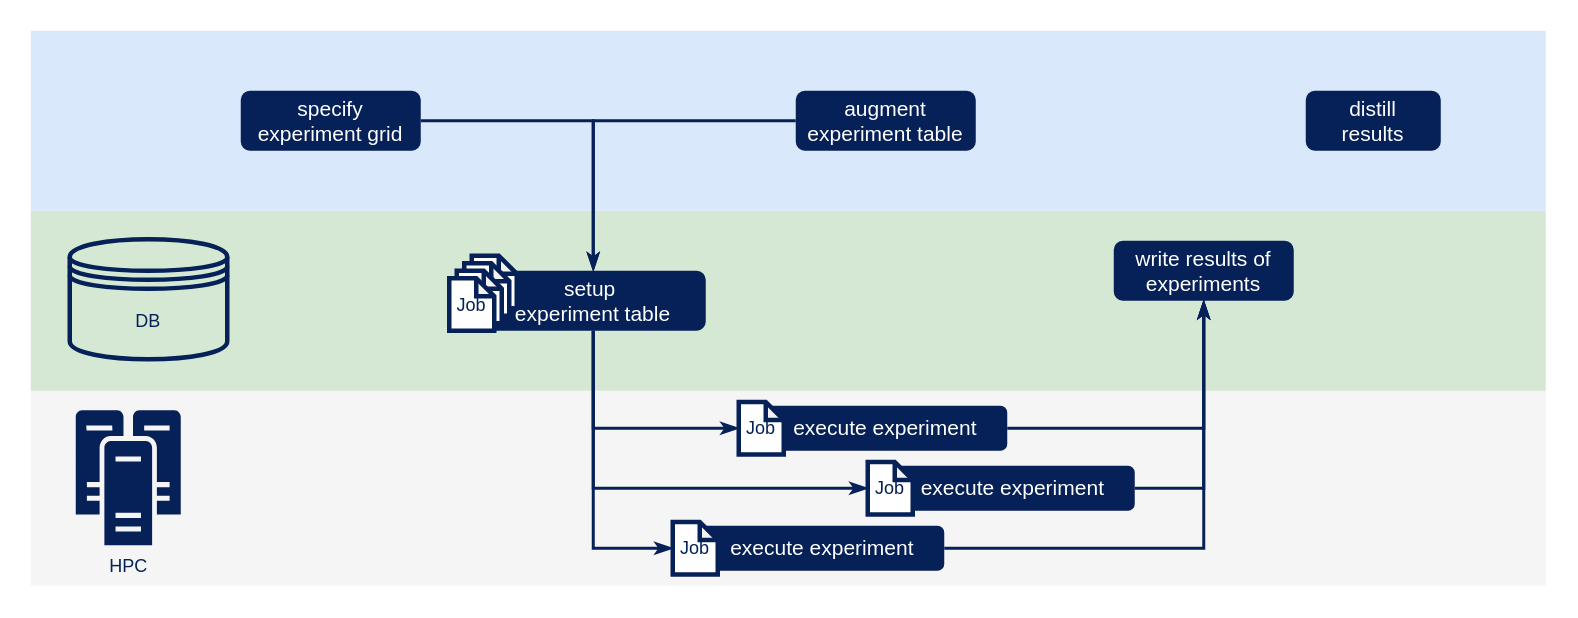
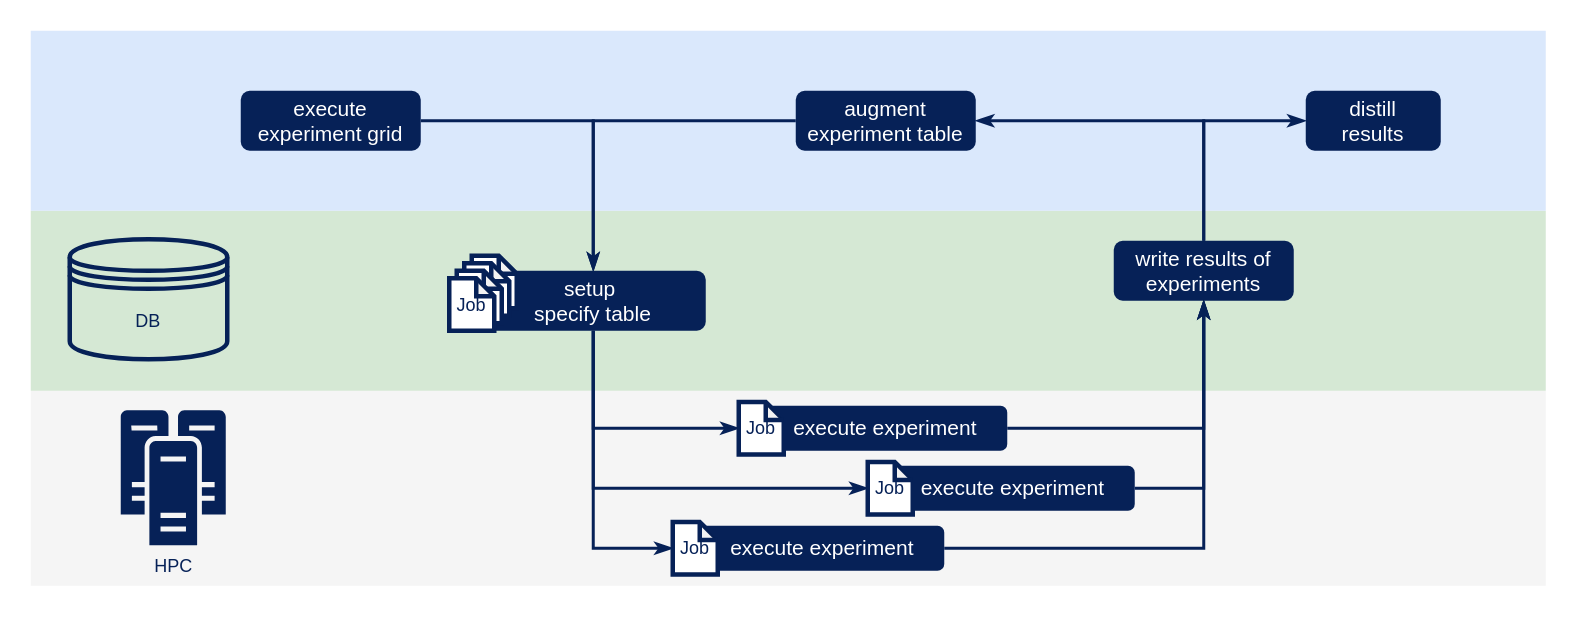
  <mxCell id="0" />
  <mxCell id="1" parent="0" />
  <mxCell id="2" value="" style="rounded=0;whiteSpace=wrap;html=1;strokeColor=none;strokeWidth=3;fillColor=#f5f5f5;fontColor=#333333;" parent="1" vertex="1"><mxGeometry x="20" y="260" width="1010" height="130" as="geometry" /></mxCell>
  <mxCell id="3" value="" style="rounded=0;whiteSpace=wrap;html=1;strokeColor=none;strokeWidth=3;fillColor=#d5e8d4;" parent="1" vertex="1"><mxGeometry x="20" y="140" width="1010" height="120" as="geometry" /></mxCell>
  <mxCell id="4" value="" style="rounded=0;whiteSpace=wrap;html=1;strokeColor=none;strokeWidth=3;fillColor=#dae8fc;" parent="1" vertex="1"><mxGeometry x="20" y="20" width="1010" height="120" as="geometry" /></mxCell>
  <mxCell id="5" value="DB" style="shape=datastore;whiteSpace=wrap;html=1;strokeWidth=3;strokeColor=#062157;fontColor=#062157;fillColor=#D5E8D4;" parent="1" vertex="1"><mxGeometry x="46" y="159" width="105" height="80" as="geometry" /></mxCell>
- <mxCell id="6" value="HPC" style="sketch=0;pointerEvents=1;shadow=0;dashed=0;html=1;strokeColor=none;fillColor=#062157;labelPosition=center;verticalLabelPosition=bottom;verticalAlign=top;outlineConnect=0;align=center;shape=mxgraph.office.servers.cluster_server;fontColor=#062157;" parent="1" vertex="1"><mxGeometry x="50" y="273" width="70" height="90" as="geometry" /></mxCell>
+ <mxCell id="6" value="HPC" style="sketch=0;pointerEvents=1;shadow=0;dashed=0;html=1;strokeColor=none;fillColor=#062157;labelPosition=center;verticalLabelPosition=bottom;verticalAlign=top;outlineConnect=0;align=center;shape=mxgraph.office.servers.cluster_server;fontColor=#062157;" parent="1" vertex="1"><mxGeometry x="80" y="273" width="70" height="90" as="geometry" /></mxCell>
  <mxCell id="7" style="edgeStyle=orthogonalEdgeStyle;rounded=0;orthogonalLoop=1;jettySize=auto;html=1;exitX=1;exitY=0.5;exitDx=0;exitDy=0;fontColor=#FFFFFF;strokeColor=#062157;strokeWidth=2;endArrow=classicThin;endFill=1;" parent="1" source="8" target="15" edge="1"><mxGeometry relative="1" as="geometry" /></mxCell>
- <mxCell id="8" value="specify &lt;br style=&quot;font-size: 14px;&quot;&gt;experiment grid" style="rounded=1;whiteSpace=wrap;html=1;strokeWidth=3;fillColor=#062157;strokeColor=none;fontColor=#FFFFFF;fontSize=14;" parent="1" vertex="1"><mxGeometry x="160" y="60" width="120" height="40" as="geometry" /></mxCell>
+ <mxCell id="8" value="execute &lt;br style=&quot;font-size: 14px;&quot;&gt;experiment grid" style="rounded=1;whiteSpace=wrap;html=1;strokeWidth=3;fillColor=#062157;strokeColor=none;fontColor=#FFFFFF;fontSize=14;" parent="1" vertex="1"><mxGeometry x="160" y="60" width="120" height="40" as="geometry" /></mxCell>
  <mxCell id="9" style="edgeStyle=orthogonalEdgeStyle;rounded=0;orthogonalLoop=1;jettySize=auto;html=1;exitX=0;exitY=0.5;exitDx=0;exitDy=0;entryX=0.5;entryY=0;entryDx=0;entryDy=0;fontColor=#FFFFFF;endArrow=classicThin;endFill=1;strokeColor=#062157;strokeWidth=2;" parent="1" source="10" target="15" edge="1"><mxGeometry relative="1" as="geometry" /></mxCell>
  <mxCell id="10" value="augment &lt;br style=&quot;font-size: 14px;&quot;&gt;experiment table" style="rounded=1;whiteSpace=wrap;html=1;strokeWidth=3;fillColor=#062157;strokeColor=none;fontColor=#FFFFFF;fontSize=14;" parent="1" vertex="1"><mxGeometry x="530" y="60" width="120" height="40" as="geometry" /></mxCell>
  <mxCell id="11" value="distill&lt;br style=&quot;font-size: 14px;&quot;&gt;results" style="rounded=1;whiteSpace=wrap;html=1;strokeWidth=3;fillColor=#062157;strokeColor=none;fontColor=#FFFFFF;fontSize=14;" parent="1" vertex="1"><mxGeometry x="870" y="60" width="90" height="40" as="geometry" /></mxCell>
  <mxCell id="12" style="edgeStyle=orthogonalEdgeStyle;rounded=0;orthogonalLoop=1;jettySize=auto;html=1;exitX=0.5;exitY=1;exitDx=0;exitDy=0;entryX=0;entryY=0.5;entryDx=0;entryDy=0;fontColor=#FFFFFF;endArrow=classicThin;endFill=1;strokeColor=#062157;strokeWidth=2;entryPerimeter=0;" parent="1" source="15" target="25" edge="1"><mxGeometry relative="1" as="geometry"><mxPoint x="453" y="285" as="targetPoint" /></mxGeometry></mxCell>
  <mxCell id="13" style="edgeStyle=orthogonalEdgeStyle;rounded=0;orthogonalLoop=1;jettySize=auto;html=1;exitX=0.5;exitY=1;exitDx=0;exitDy=0;entryX=0;entryY=0.5;entryDx=0;entryDy=0;fontColor=#FFFFFF;endArrow=classicThin;endFill=1;strokeColor=#062157;strokeWidth=2;entryPerimeter=0;" parent="1" source="15" target="26" edge="1"><mxGeometry relative="1" as="geometry" /></mxCell>
  <mxCell id="14" style="edgeStyle=orthogonalEdgeStyle;rounded=0;orthogonalLoop=1;jettySize=auto;html=1;exitX=0.5;exitY=1;exitDx=0;exitDy=0;entryX=0;entryY=0.5;entryDx=0;entryDy=0;fontColor=#FFFFFF;endArrow=classicThin;endFill=1;strokeColor=#062157;strokeWidth=2;entryPerimeter=0;" parent="1" source="15" target="27" edge="1"><mxGeometry relative="1" as="geometry"><mxPoint x="415" y="365" as="targetPoint" /></mxGeometry></mxCell>
- <mxCell id="15" value="setup&amp;nbsp;&lt;br style=&quot;font-size: 14px;&quot;&gt;experiment table" style="rounded=1;whiteSpace=wrap;html=1;strokeWidth=3;fillColor=#062157;strokeColor=none;fontColor=#FFFFFF;fontSize=14;" parent="1" vertex="1"><mxGeometry x="320" y="180" width="150" height="40" as="geometry" /></mxCell>
+ <mxCell id="15" value="setup&amp;nbsp;&lt;br style=&quot;font-size: 14px;&quot;&gt;specify table" style="rounded=1;whiteSpace=wrap;html=1;strokeWidth=3;fillColor=#062157;strokeColor=none;fontColor=#FFFFFF;fontSize=14;" parent="1" vertex="1"><mxGeometry x="320" y="180" width="150" height="40" as="geometry" /></mxCell>
+ <mxCell id="16" style="edgeStyle=orthogonalEdgeStyle;rounded=0;orthogonalLoop=1;jettySize=auto;html=1;exitX=0.5;exitY=0;exitDx=0;exitDy=0;entryX=0;entryY=0.5;entryDx=0;entryDy=0;fontColor=#FFFFFF;endArrow=classicThin;endFill=1;strokeColor=#062157;strokeWidth=2;" parent="1" source="18" target="11" edge="1"><mxGeometry relative="1" as="geometry"><Array as="points"><mxPoint x="802" y="80" /></Array></mxGeometry></mxCell>
+ <mxCell id="17" style="edgeStyle=orthogonalEdgeStyle;rounded=0;orthogonalLoop=1;jettySize=auto;html=1;exitX=0.5;exitY=0;exitDx=0;exitDy=0;entryX=1;entryY=0.5;entryDx=0;entryDy=0;fontColor=#FFFFFF;endArrow=classicThin;endFill=1;strokeColor=#062157;strokeWidth=2;" parent="1" source="18" target="10" edge="1"><mxGeometry relative="1" as="geometry" /></mxCell>
  <mxCell id="18" value="write results of&lt;br style=&quot;font-size: 14px;&quot;&gt;experiments" style="rounded=1;whiteSpace=wrap;html=1;strokeWidth=3;fillColor=#062157;strokeColor=none;fontColor=#FFFFFF;fontSize=14;" parent="1" vertex="1"><mxGeometry x="742" y="160" width="120" height="40" as="geometry" /></mxCell>
  <mxCell id="19" style="edgeStyle=orthogonalEdgeStyle;rounded=0;orthogonalLoop=1;jettySize=auto;html=1;exitX=1;exitY=0.5;exitDx=0;exitDy=0;entryX=0.5;entryY=1;entryDx=0;entryDy=0;fontColor=#FFFFFF;endArrow=classicThin;endFill=1;strokeColor=#062157;strokeWidth=2;" parent="1" source="20" target="18" edge="1"><mxGeometry relative="1" as="geometry" /></mxCell>
  <mxCell id="20" value="&amp;nbsp; execute experiment" style="rounded=1;whiteSpace=wrap;html=1;strokeWidth=3;fillColor=#062157;strokeColor=none;fontColor=#FFFFFF;align=center;fontSize=14;" parent="1" vertex="1"><mxGeometry x="501" y="270" width="170" height="30" as="geometry" /></mxCell>
  <mxCell id="21" style="edgeStyle=orthogonalEdgeStyle;rounded=0;orthogonalLoop=1;jettySize=auto;html=1;exitX=1;exitY=0.5;exitDx=0;exitDy=0;fontColor=#FFFFFF;endArrow=classicThin;endFill=1;strokeColor=#062157;strokeWidth=2;entryX=0.5;entryY=1;entryDx=0;entryDy=0;" parent="1" source="22" target="18" edge="1"><mxGeometry relative="1" as="geometry"><mxPoint x="754" y="220" as="targetPoint" /><mxPoint x="752" y="325" as="sourcePoint" /></mxGeometry></mxCell>
  <mxCell id="22" value="&amp;nbsp; execute experiment" style="rounded=1;whiteSpace=wrap;html=1;strokeWidth=3;fillColor=#062157;strokeColor=none;fontColor=#FFFFFF;align=center;fontSize=14;" parent="1" vertex="1"><mxGeometry x="586" y="310" width="170" height="30" as="geometry" /></mxCell>
  <mxCell id="23" style="edgeStyle=orthogonalEdgeStyle;rounded=0;orthogonalLoop=1;jettySize=auto;html=1;exitX=1;exitY=0.5;exitDx=0;exitDy=0;entryX=0.5;entryY=1;entryDx=0;entryDy=0;fontColor=#FFFFFF;endArrow=classicThin;endFill=1;strokeColor=#062157;strokeWidth=2;" parent="1" source="24" target="18" edge="1"><mxGeometry relative="1" as="geometry" /></mxCell>
  <mxCell id="24" value="&amp;nbsp; execute experiment" style="rounded=1;whiteSpace=wrap;html=1;strokeWidth=3;fillColor=#062157;strokeColor=none;fontColor=#FFFFFF;align=center;fontSize=14;" parent="1" vertex="1"><mxGeometry x="459" y="350" width="170" height="30" as="geometry" /></mxCell>
  <mxCell id="25" value="&lt;font style=&quot;font-size: 12px;&quot;&gt;Job&lt;/font&gt;" style="shape=note;whiteSpace=wrap;html=1;backgroundOutline=1;darkOpacity=0.05;fontColor=#062157;strokeColor=#062157;strokeWidth=3;fillColor=#FFFFFF;size=12;" parent="1" vertex="1"><mxGeometry x="492" y="267.5" width="30" height="35" as="geometry" /></mxCell>
  <mxCell id="26" value="&lt;font style=&quot;font-size: 12px;&quot;&gt;Job&lt;/font&gt;" style="shape=note;whiteSpace=wrap;html=1;backgroundOutline=1;darkOpacity=0.05;fontColor=#062157;strokeColor=#062157;strokeWidth=3;fillColor=#FFFFFF;size=12;" parent="1" vertex="1"><mxGeometry x="578" y="307.5" width="30" height="35" as="geometry" /></mxCell>
  <mxCell id="27" value="&lt;font style=&quot;font-size: 12px;&quot;&gt;Job&lt;/font&gt;" style="shape=note;whiteSpace=wrap;html=1;backgroundOutline=1;darkOpacity=0.05;fontColor=#062157;strokeColor=#062157;strokeWidth=3;fillColor=#FFFFFF;size=12;" parent="1" vertex="1"><mxGeometry x="448" y="347.5" width="30" height="35" as="geometry" /></mxCell>
  <mxCell id="28" value="&lt;font style=&quot;font-size: 12px;&quot;&gt;Job&lt;/font&gt;" style="shape=note;whiteSpace=wrap;html=1;backgroundOutline=1;darkOpacity=0.05;fontColor=#062157;strokeColor=#062157;strokeWidth=3;fillColor=#FFFFFF;size=12;" parent="1" vertex="1"><mxGeometry x="314" y="170" width="30" height="35" as="geometry" /></mxCell>
  <mxCell id="29" value="&lt;font style=&quot;font-size: 12px;&quot;&gt;Job&lt;/font&gt;" style="shape=note;whiteSpace=wrap;html=1;backgroundOutline=1;darkOpacity=0.05;fontColor=#062157;strokeColor=#062157;strokeWidth=3;fillColor=#FFFFFF;size=12;" parent="1" vertex="1"><mxGeometry x="309" y="175" width="30" height="35" as="geometry" /></mxCell>
  <mxCell id="30" value="&lt;font style=&quot;font-size: 12px;&quot;&gt;Job&lt;/font&gt;" style="shape=note;whiteSpace=wrap;html=1;backgroundOutline=1;darkOpacity=0.05;fontColor=#062157;strokeColor=#062157;strokeWidth=3;fillColor=#FFFFFF;size=12;" parent="1" vertex="1"><mxGeometry x="304" y="180" width="30" height="35" as="geometry" /></mxCell>
  <mxCell id="31" value="&lt;font style=&quot;font-size: 12px;&quot;&gt;Job&lt;/font&gt;" style="shape=note;whiteSpace=wrap;html=1;backgroundOutline=1;darkOpacity=0.05;fontColor=#062157;strokeColor=#062157;strokeWidth=3;fillColor=#FFFFFF;size=12;" parent="1" vertex="1"><mxGeometry x="299" y="185" width="30" height="35" as="geometry" /></mxCell>
